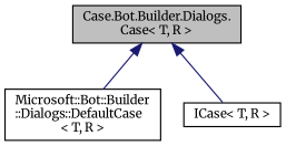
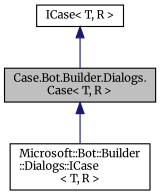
  digraph {
    fontname=Merriweather
    node [color=black fillcolor=white fontname=Merriweather fontsize=10 shape=record style=filled]
    edge [color=midnightblue dir=back fontname=Merriweather fontsize=10 labelfontname=Helvetica labelfontsize=10 style=solid]
    n1 [fillcolor=grey75 fontcolor=black height=0.2 label="Case.Bot.Builder.Dialogs.\lCase\< T, R \>" width=0.4]
-   n2 [height=0.2 label="Microsoft::Bot::Builder\l::Dialogs::DefaultCase\l\< T, R \>" width=0.4]
+   n2 [height=0.2 label="Microsoft::Bot::Builder\l::Dialogs::ICase\l\< T, R \>" width=0.4]
    n3 [height=0.2 label="ICase\< T, R \>" width=0.4]
    n1 -> n2
-   n1 -> n3
+   n3 -> n1
  }
